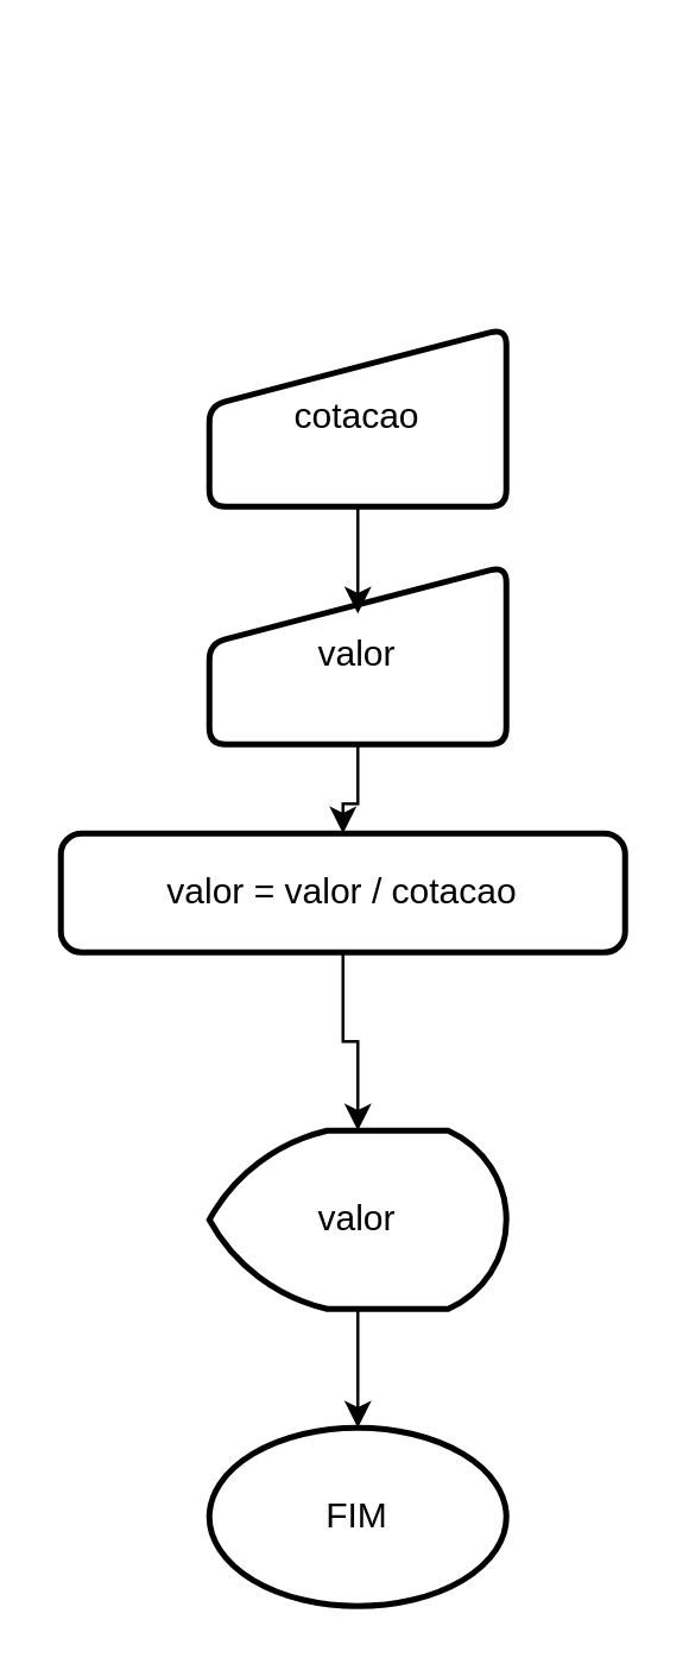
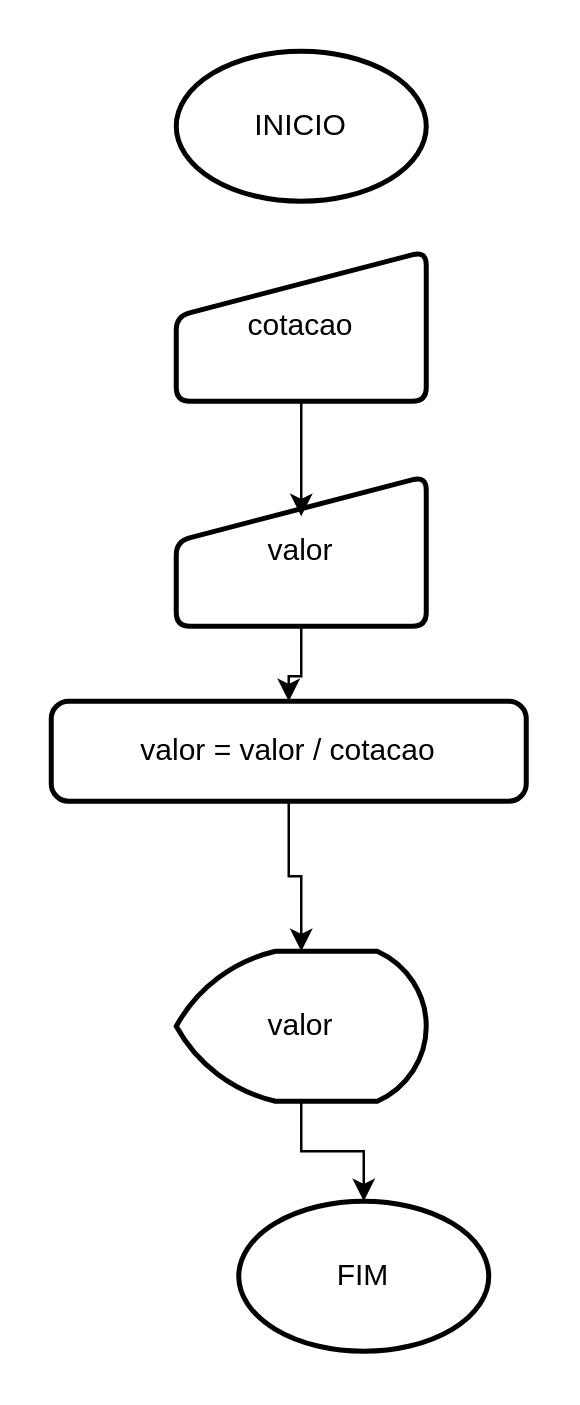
  <mxCell id="0" />
  <mxCell id="1" parent="0" />
- <mxCell id="3" value="FIM" style="strokeWidth=2;html=1;shape=mxgraph.flowchart.start_1;whiteSpace=wrap;" vertex="1" parent="1"><mxGeometry x="70" y="480" width="100" height="60" as="geometry" /></mxCell>
- <mxCell id="4" value="cotacao" style="html=1;strokeWidth=2;shape=manualInput;whiteSpace=wrap;rounded=1;size=26;arcSize=11;" vertex="1" parent="1"><mxGeometry x="70" y="110" width="100" height="60" as="geometry" /></mxCell>
+ <mxCell id="2" value="INICIO" style="strokeWidth=2;html=1;shape=mxgraph.flowchart.start_1;whiteSpace=wrap;" vertex="1" parent="1"><mxGeometry x="70" y="20" width="100" height="60" as="geometry" /></mxCell>
+ <mxCell id="3" value="FIM" style="strokeWidth=2;html=1;shape=mxgraph.flowchart.start_1;whiteSpace=wrap;" vertex="1" parent="1"><mxGeometry x="95" y="480" width="100" height="60" as="geometry" /></mxCell>
+ <mxCell id="4" value="cotacao" style="html=1;strokeWidth=2;shape=manualInput;whiteSpace=wrap;rounded=1;size=26;arcSize=11;" vertex="1" parent="1"><mxGeometry x="70" y="100" width="100" height="60" as="geometry" /></mxCell>
  <mxCell id="5" style="edgeStyle=orthogonalEdgeStyle;rounded=0;orthogonalLoop=1;jettySize=auto;html=1;entryX=0.5;entryY=0;entryDx=0;entryDy=0;" edge="1" parent="1" source="6" target="8"><mxGeometry relative="1" as="geometry" /></mxCell>
  <mxCell id="6" value="valor" style="html=1;strokeWidth=2;shape=manualInput;whiteSpace=wrap;rounded=1;size=26;arcSize=11;" vertex="1" parent="1"><mxGeometry x="70" y="190" width="100" height="60" as="geometry" /></mxCell>
  <mxCell id="7" style="edgeStyle=orthogonalEdgeStyle;rounded=0;orthogonalLoop=1;jettySize=auto;html=1;entryX=0.5;entryY=0.267;entryDx=0;entryDy=0;entryPerimeter=0;" edge="1" parent="1" source="4" target="6"><mxGeometry relative="1" as="geometry" /></mxCell>
  <mxCell id="8" value="valor = valor / cotacao" style="rounded=1;whiteSpace=wrap;html=1;absoluteArcSize=1;arcSize=14;strokeWidth=2;" vertex="1" parent="1"><mxGeometry x="20" y="280" width="190" height="40" as="geometry" /></mxCell>
  <mxCell id="9" value="valor" style="strokeWidth=2;html=1;shape=mxgraph.flowchart.display;whiteSpace=wrap;" vertex="1" parent="1"><mxGeometry x="70" y="380" width="100" height="60" as="geometry" /></mxCell>
  <mxCell id="10" style="edgeStyle=orthogonalEdgeStyle;rounded=0;orthogonalLoop=1;jettySize=auto;html=1;entryX=0.5;entryY=0;entryDx=0;entryDy=0;entryPerimeter=0;" edge="1" parent="1" source="8" target="9"><mxGeometry relative="1" as="geometry" /></mxCell>
  <mxCell id="11" style="edgeStyle=orthogonalEdgeStyle;rounded=0;orthogonalLoop=1;jettySize=auto;html=1;entryX=0.5;entryY=0;entryDx=0;entryDy=0;entryPerimeter=0;" edge="1" parent="1" source="9" target="3"><mxGeometry relative="1" as="geometry" /></mxCell>
